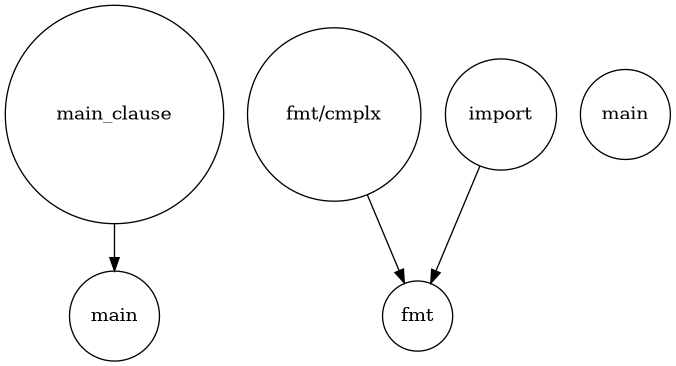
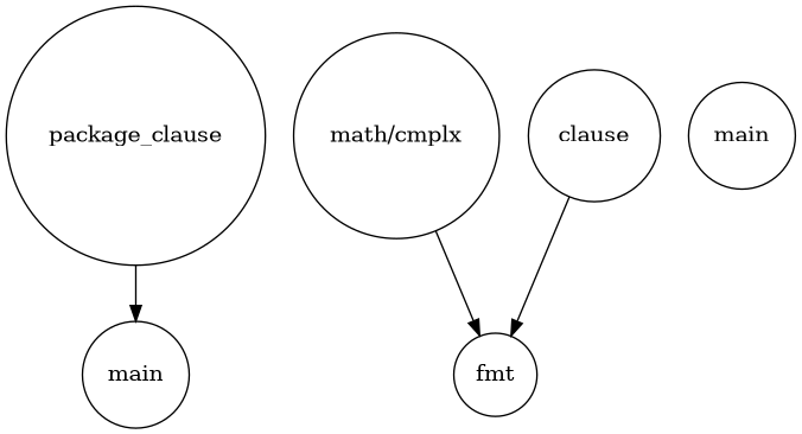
  digraph {
    ordering=out
    rankdir=UD
    node [shape=circle]
    n1 [label=main]
-   n2 [label=main_clause]
+   n2 [label=package_clause]
    n3 [label=fmt]
-   n4 [label="fmt/cmplx"]
-   n5 [label=import]
+   n4 [label="math/cmplx"]
+   n5 [label=clause]
    n6 [label=main]
    n2 -> n1
    n4 -> n3
    n5 -> n3
  }
